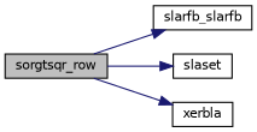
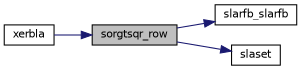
  digraph {
    rankdir=LR
    node [color=black fillcolor=white fontname=Helvetica fontsize=10 shape=record style=filled]
    edge [color=midnightblue fontname=Helvetica fontsize=10 labelfontname=Helvetica labelfontsize=10 style=solid]
    n1 [fillcolor=grey75 fontcolor=black height=0.2 label=sorgtsqr_row width=0.4]
    n2 [height=0.2 label=slarfb_slarfb width=0.4]
    n3 [height=0.2 label=slaset width=0.4]
    n4 [height=0.2 label=xerbla width=0.4]
    n1 -> n2
    n1 -> n3
-   n1 -> n4
+   n4 -> n1
  }
